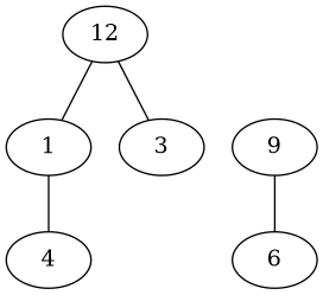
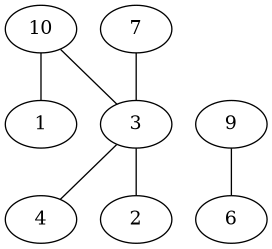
  graph {
    rankdir=BT
    n1 [label=4]
    1
-   10 [label=12]
+   10
    6
    9
+   2
    3
-   n1 -- 1
+   7
+   n1 -- 3
    1 -- 10
    6 -- 9
+   2 -- 3
    3 -- 10
+   3 -- 7
  }
